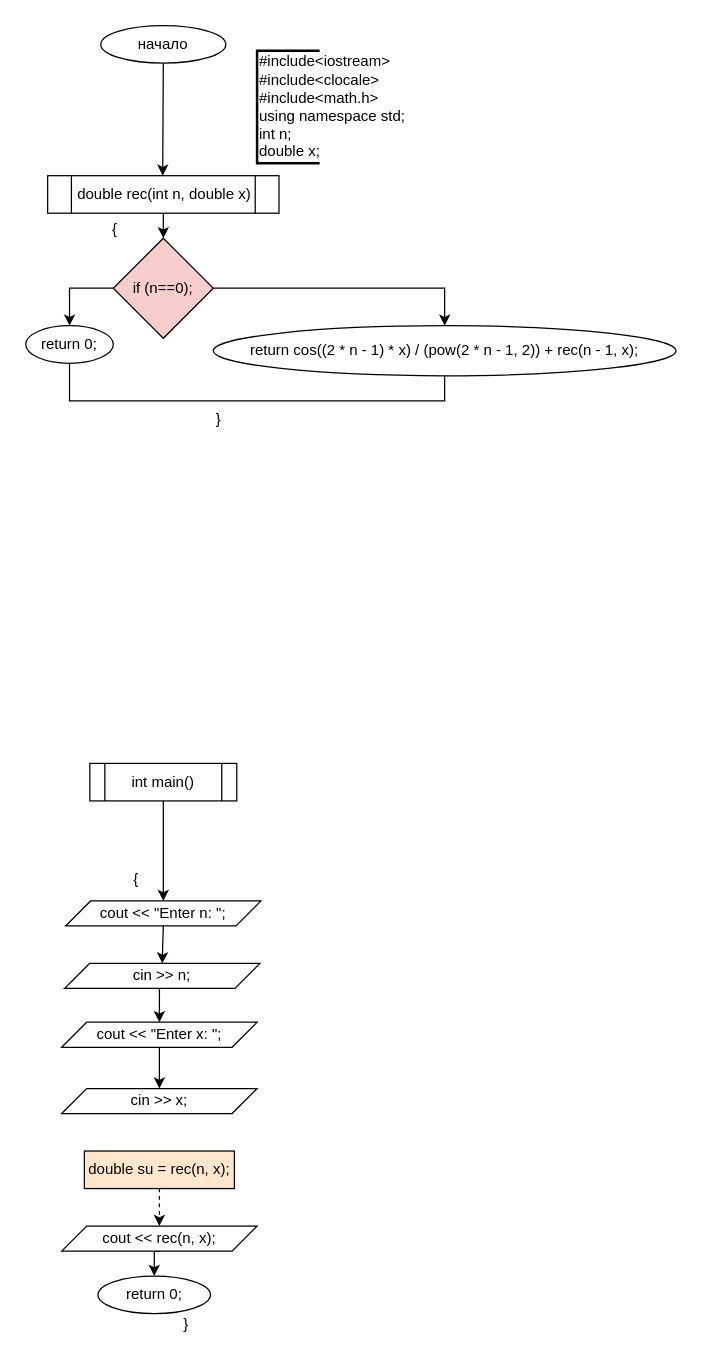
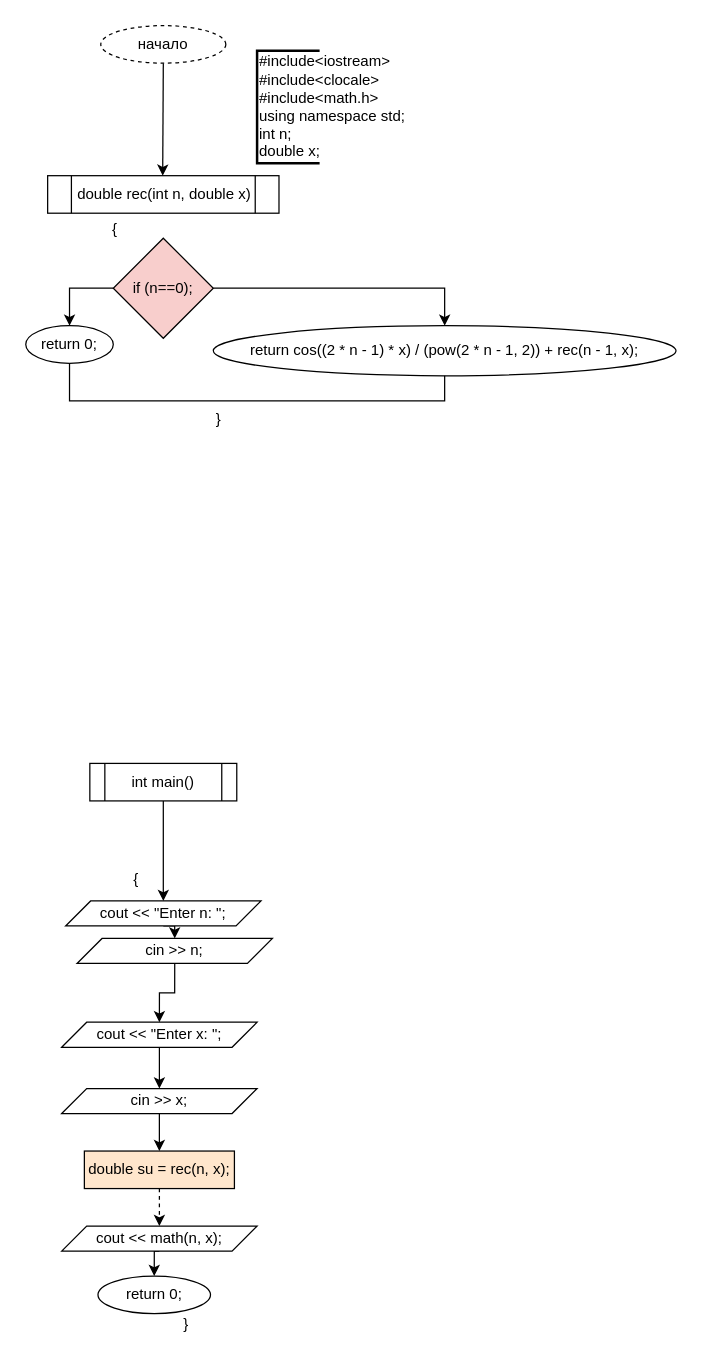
  <mxCell id="0" />
  <mxCell id="1" parent="0" />
  <mxCell id="2" style="edgeStyle=orthogonalEdgeStyle;rounded=0;orthogonalLoop=1;jettySize=auto;html=1;exitX=0.5;exitY=1;exitDx=0;exitDy=0;entryX=0.5;entryY=0;entryDx=0;entryDy=0;" parent="1" source="3" edge="1"><mxGeometry relative="1" as="geometry"><mxPoint x="129.5" y="140" as="targetPoint" /></mxGeometry></mxCell>
- <mxCell id="3" value="начало" style="ellipse;whiteSpace=wrap;html=1;" parent="1" vertex="1"><mxGeometry x="80" y="20" width="100" height="30" as="geometry" /></mxCell>
+ <mxCell id="3" value="начало" style="ellipse;whiteSpace=wrap;html=1;dashed=1;" parent="1" vertex="1"><mxGeometry x="80" y="20" width="100" height="30" as="geometry" /></mxCell>
  <mxCell id="4" value="&lt;div&gt;#include&amp;lt;iostream&amp;gt;&lt;/div&gt;&lt;div&gt;#include&amp;lt;clocale&amp;gt;&lt;/div&gt;&lt;div&gt;#include&amp;lt;math.h&amp;gt;&lt;/div&gt;&lt;div&gt;using namespace std;&lt;/div&gt;&lt;div&gt;int n;&lt;/div&gt;&lt;div&gt;double x;&lt;/div&gt;" style="strokeWidth=2;html=1;shape=mxgraph.flowchart.annotation_1;align=left;pointerEvents=1;" parent="1" vertex="1"><mxGeometry x="205" y="40" width="50" height="90" as="geometry" /></mxCell>
- <mxCell id="5" style="edgeStyle=orthogonalEdgeStyle;rounded=0;orthogonalLoop=1;jettySize=auto;html=1;exitX=0.5;exitY=1;exitDx=0;exitDy=0;entryX=0.5;entryY=0;entryDx=0;entryDy=0;" edge="1" parent="1" source="6" target="25"><mxGeometry relative="1" as="geometry" /></mxCell>
  <mxCell id="6" value="double rec(int n, double x)" style="shape=process;whiteSpace=wrap;html=1;backgroundOutline=1;" parent="1" vertex="1"><mxGeometry x="37.51" y="140" width="185" height="30" as="geometry" /></mxCell>
  <mxCell id="7" style="edgeStyle=orthogonalEdgeStyle;rounded=0;orthogonalLoop=1;jettySize=auto;html=1;exitX=0.5;exitY=1;exitDx=0;exitDy=0;entryX=0.5;entryY=0;entryDx=0;entryDy=0;" parent="1" source="8" target="10" edge="1"><mxGeometry relative="1" as="geometry" /></mxCell>
  <mxCell id="8" value="int main()" style="shape=process;whiteSpace=wrap;html=1;backgroundOutline=1;" parent="1" vertex="1"><mxGeometry x="71.25" y="610" width="117.5" height="30" as="geometry" /></mxCell>
  <mxCell id="9" style="edgeStyle=orthogonalEdgeStyle;rounded=0;orthogonalLoop=1;jettySize=auto;html=1;exitX=0.5;exitY=1;exitDx=0;exitDy=0;entryX=0.5;entryY=0;entryDx=0;entryDy=0;" parent="1" source="10" target="12" edge="1"><mxGeometry relative="1" as="geometry" /></mxCell>
  <mxCell id="10" value="cout &lt;&lt; &quot;Enter n: &quot;;" style="shape=parallelogram;perimeter=parallelogramPerimeter;whiteSpace=wrap;html=1;fixedSize=1;" parent="1" vertex="1"><mxGeometry x="51.88" y="720" width="156.25" height="20" as="geometry" /></mxCell>
  <mxCell id="11" style="edgeStyle=orthogonalEdgeStyle;rounded=0;orthogonalLoop=1;jettySize=auto;html=1;exitX=0.5;exitY=1;exitDx=0;exitDy=0;entryX=0.5;entryY=0;entryDx=0;entryDy=0;" parent="1" source="12" target="14" edge="1"><mxGeometry relative="1" as="geometry" /></mxCell>
- <mxCell id="12" value="cin &amp;gt;&amp;gt; n;" style="shape=parallelogram;perimeter=parallelogramPerimeter;whiteSpace=wrap;html=1;fixedSize=1;" parent="1" vertex="1"><mxGeometry x="51" y="770" width="156.25" height="20" as="geometry" /></mxCell>
+ <mxCell id="12" value="cin &amp;gt;&amp;gt; n;" style="shape=parallelogram;perimeter=parallelogramPerimeter;whiteSpace=wrap;html=1;fixedSize=1;" parent="1" vertex="1"><mxGeometry x="61" y="750" width="156.25" height="20" as="geometry" /></mxCell>
  <mxCell id="13" style="edgeStyle=orthogonalEdgeStyle;rounded=0;orthogonalLoop=1;jettySize=auto;html=1;exitX=0.5;exitY=1;exitDx=0;exitDy=0;entryX=0.5;entryY=0;entryDx=0;entryDy=0;" parent="1" source="14" target="16" edge="1"><mxGeometry relative="1" as="geometry" /></mxCell>
  <mxCell id="14" value="cout &amp;lt;&amp;lt; &quot;Enter x: &quot;;" style="shape=parallelogram;perimeter=parallelogramPerimeter;whiteSpace=wrap;html=1;fixedSize=1;" parent="1" vertex="1"><mxGeometry x="48.75" y="817" width="156.25" height="20" as="geometry" /></mxCell>
+ <mxCell id="15" style="edgeStyle=orthogonalEdgeStyle;rounded=0;orthogonalLoop=1;jettySize=auto;html=1;exitX=0.5;exitY=1;exitDx=0;exitDy=0;entryX=0.5;entryY=0;entryDx=0;entryDy=0;" edge="1" parent="1" source="16" target="31"><mxGeometry relative="1" as="geometry" /></mxCell>
  <mxCell id="16" value="cin &amp;gt;&amp;gt; x;" style="shape=parallelogram;perimeter=parallelogramPerimeter;whiteSpace=wrap;html=1;fixedSize=1;" parent="1" vertex="1"><mxGeometry x="48.75" y="870" width="156.25" height="20" as="geometry" /></mxCell>
  <mxCell id="17" style="edgeStyle=orthogonalEdgeStyle;rounded=0;orthogonalLoop=1;jettySize=auto;html=1;exitX=0.5;exitY=1;exitDx=0;exitDy=0;entryX=0.5;entryY=0;entryDx=0;entryDy=0;" parent="1" source="18" target="19" edge="1"><mxGeometry relative="1" as="geometry" /></mxCell>
- <mxCell id="18" value="cout &amp;lt;&amp;lt; rec(n, x);" style="shape=parallelogram;perimeter=parallelogramPerimeter;whiteSpace=wrap;html=1;fixedSize=1;" parent="1" vertex="1"><mxGeometry x="48.75" y="980" width="156.25" height="20" as="geometry" /></mxCell>
+ <mxCell id="18" value="cout &amp;lt;&amp;lt; math(n, x);" style="shape=parallelogram;perimeter=parallelogramPerimeter;whiteSpace=wrap;html=1;fixedSize=1;" parent="1" vertex="1"><mxGeometry x="48.75" y="980" width="156.25" height="20" as="geometry" /></mxCell>
  <mxCell id="19" value="return 0;" style="ellipse;whiteSpace=wrap;html=1;" parent="1" vertex="1"><mxGeometry x="77.75" y="1020" width="90" height="30" as="geometry" /></mxCell>
  <mxCell id="20" value="{" style="text;html=1;align=center;verticalAlign=middle;resizable=0;points=[];autosize=1;strokeColor=none;fillColor=none;" parent="1" vertex="1"><mxGeometry x="80" y="170" width="22" height="26" as="geometry" /></mxCell>
  <mxCell id="21" value="{" style="text;html=1;align=center;verticalAlign=middle;resizable=0;points=[];autosize=1;strokeColor=none;fillColor=none;" parent="1" vertex="1"><mxGeometry x="97" y="690" width="22" height="26" as="geometry" /></mxCell>
  <mxCell id="22" value="}" style="text;html=1;align=center;verticalAlign=middle;resizable=0;points=[];autosize=1;strokeColor=none;fillColor=none;" parent="1" vertex="1"><mxGeometry x="136.75" y="1046" width="22" height="26" as="geometry" /></mxCell>
  <mxCell id="23" style="edgeStyle=orthogonalEdgeStyle;rounded=0;orthogonalLoop=1;jettySize=auto;html=1;exitX=0;exitY=0.5;exitDx=0;exitDy=0;entryX=0.5;entryY=0;entryDx=0;entryDy=0;" edge="1" parent="1" source="25" target="26"><mxGeometry relative="1" as="geometry" /></mxCell>
  <mxCell id="24" style="edgeStyle=orthogonalEdgeStyle;rounded=0;orthogonalLoop=1;jettySize=auto;html=1;exitX=1;exitY=0.5;exitDx=0;exitDy=0;entryX=0.5;entryY=0;entryDx=0;entryDy=0;" edge="1" parent="1" source="25" target="27"><mxGeometry relative="1" as="geometry" /></mxCell>
  <mxCell id="25" value="if (n==0);" style="rhombus;whiteSpace=wrap;html=1;fillColor=#f8cecc;" vertex="1" parent="1"><mxGeometry x="90" y="190" width="80" height="80" as="geometry" /></mxCell>
  <mxCell id="26" value="return 0;" style="ellipse;whiteSpace=wrap;html=1;" vertex="1" parent="1"><mxGeometry x="20" y="260" width="70" height="30" as="geometry" /></mxCell>
  <mxCell id="27" value="return cos((2 * n - 1) * x) / (pow(2 * n - 1, 2)) + rec(n - 1, x);" style="ellipse;whiteSpace=wrap;html=1;" vertex="1" parent="1"><mxGeometry x="170" y="260" width="370" height="40" as="geometry" /></mxCell>
  <mxCell id="28" value="" style="endArrow=none;html=1;rounded=0;exitX=0.5;exitY=1;exitDx=0;exitDy=0;entryX=0.5;entryY=1;entryDx=0;entryDy=0;" edge="1" parent="1" source="26" target="27"><mxGeometry width="50" height="50" relative="1" as="geometry"><mxPoint x="265" y="310" as="sourcePoint" /><mxPoint x="315" y="260" as="targetPoint" /><Array as="points"><mxPoint x="55" y="320" /><mxPoint x="355" y="320" /></Array></mxGeometry></mxCell>
  <mxCell id="29" value="}" style="text;html=1;align=center;verticalAlign=middle;resizable=0;points=[];autosize=1;strokeColor=none;fillColor=none;" vertex="1" parent="1"><mxGeometry x="158.75" y="320" width="30" height="30" as="geometry" /></mxCell>
  <mxCell id="30" style="edgeStyle=orthogonalEdgeStyle;rounded=0;orthogonalLoop=1;jettySize=auto;html=1;exitX=0.5;exitY=1;exitDx=0;exitDy=0;entryX=0.5;entryY=0;entryDx=0;entryDy=0;dashed=1;" edge="1" parent="1" source="31" target="18"><mxGeometry relative="1" as="geometry" /></mxCell>
  <mxCell id="31" value="double su = rec(n, x);" style="whiteSpace=wrap;html=1;fillColor=#ffe6cc;" vertex="1" parent="1"><mxGeometry x="66.87" y="920" width="120" height="30" as="geometry" /></mxCell>
